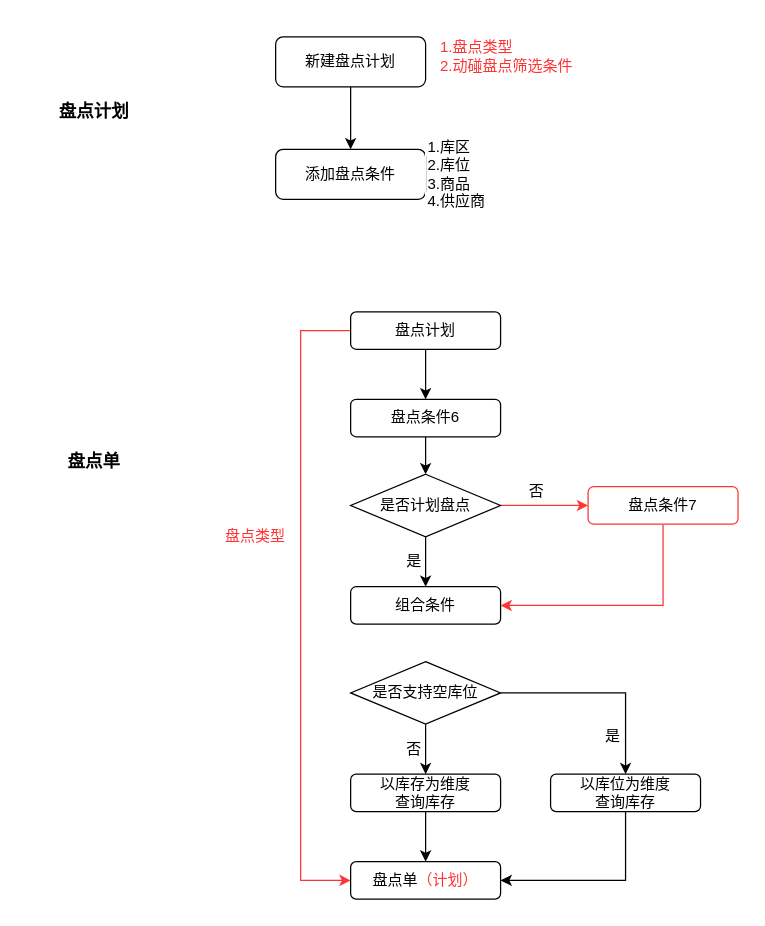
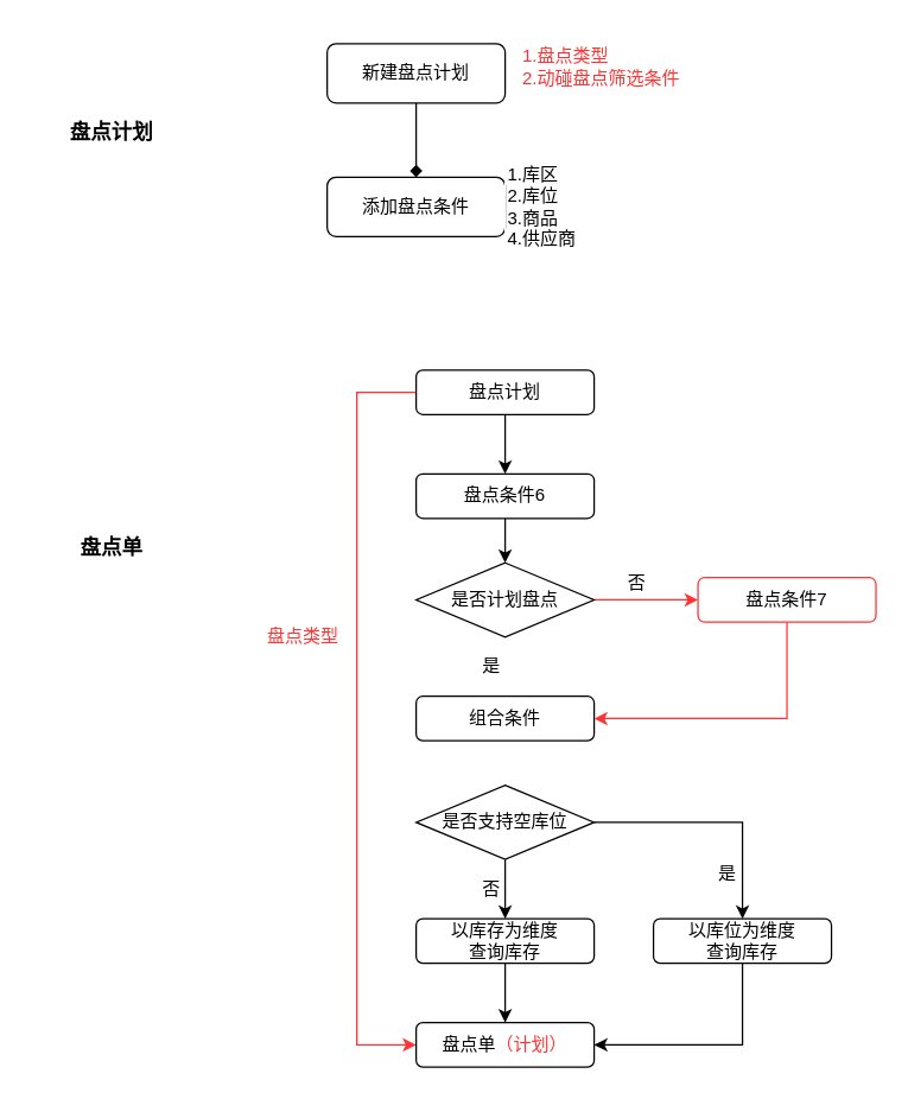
  <mxCell id="0" />
  <mxCell id="1" parent="0" />
- <mxCell id="2" style="edgeStyle=orthogonalEdgeStyle;rounded=0;orthogonalLoop=1;jettySize=auto;html=1;exitX=0.5;exitY=1;exitDx=0;exitDy=0;entryX=0.5;entryY=0;entryDx=0;entryDy=0;" edge="1" parent="1" source="3" target="4"><mxGeometry relative="1" as="geometry" /></mxCell>
+ <mxCell id="2" style="edgeStyle=orthogonalEdgeStyle;rounded=0;orthogonalLoop=1;jettySize=auto;html=1;exitX=0.5;exitY=1;exitDx=0;exitDy=0;entryX=0.5;entryY=0;entryDx=0;entryDy=0;endArrow=diamond;" edge="1" parent="1" source="3" target="4"><mxGeometry relative="1" as="geometry" /></mxCell>
  <mxCell id="3" value="新建盘点计划" style="rounded=1;whiteSpace=wrap;html=1;fontSize=12;glass=0;strokeWidth=1;shadow=0;" parent="1" vertex="1"><mxGeometry x="220" y="29" width="120" height="40" as="geometry" /></mxCell>
  <mxCell id="4" value="添加盘点条件" style="rounded=1;whiteSpace=wrap;html=1;fontSize=12;glass=0;strokeWidth=1;shadow=0;" parent="1" vertex="1"><mxGeometry x="220" y="119" width="120" height="40" as="geometry" /></mxCell>
  <mxCell id="5" value="&lt;b&gt;&lt;font style=&quot;font-size: 14px&quot;&gt;盘点计划&lt;/font&gt;&lt;/b&gt;" style="text;html=1;strokeColor=none;fillColor=none;align=center;verticalAlign=middle;whiteSpace=wrap;rounded=0;" vertex="1" parent="1"><mxGeometry x="20" y="79" width="110" height="20" as="geometry" /></mxCell>
  <mxCell id="6" value="&lt;font color=&quot;#ff3333&quot;&gt;1.盘点类型&lt;br&gt;2.动碰盘点筛选条件&lt;br&gt;&lt;/font&gt;" style="text;html=1;strokeColor=#FFFFFF;fillColor=none;align=left;verticalAlign=middle;whiteSpace=wrap;rounded=0;" vertex="1" parent="1"><mxGeometry x="350" y="20" width="200" height="50" as="geometry" /></mxCell>
  <mxCell id="7" value="&lt;b&gt;&lt;font style=&quot;font-size: 14px&quot;&gt;盘点单&lt;/font&gt;&lt;/b&gt;" style="text;html=1;strokeColor=none;fillColor=none;align=center;verticalAlign=middle;whiteSpace=wrap;rounded=0;" vertex="1" parent="1"><mxGeometry x="20" y="359" width="110" height="20" as="geometry" /></mxCell>
  <mxCell id="8" value="1.库区&lt;br&gt;2.库位&lt;br&gt;3.商品&lt;br&gt;4.供应商" style="text;html=1;strokeColor=#FFFFFF;fillColor=none;align=left;verticalAlign=middle;whiteSpace=wrap;rounded=0;shadow=0;" vertex="1" parent="1"><mxGeometry x="340" y="109" width="110" height="60" as="geometry" /></mxCell>
  <mxCell id="9" style="edgeStyle=orthogonalEdgeStyle;rounded=0;orthogonalLoop=1;jettySize=auto;html=1;entryX=0;entryY=0.5;entryDx=0;entryDy=0;strokeColor=#FF3333;" edge="1" parent="1" source="11" target="24"><mxGeometry relative="1" as="geometry"><Array as="points"><mxPoint x="240" y="264" /><mxPoint x="240" y="704" /></Array></mxGeometry></mxCell>
  <mxCell id="10" style="edgeStyle=orthogonalEdgeStyle;rounded=0;orthogonalLoop=1;jettySize=auto;html=1;entryX=0.5;entryY=0;entryDx=0;entryDy=0;strokeColor=#000000;" edge="1" parent="1" source="11" target="13"><mxGeometry relative="1" as="geometry" /></mxCell>
  <mxCell id="11" value="盘点计划" style="rounded=1;whiteSpace=wrap;html=1;strokeColor=#000000;" vertex="1" parent="1"><mxGeometry x="280" y="249" width="120" height="30" as="geometry" /></mxCell>
  <mxCell id="12" style="edgeStyle=orthogonalEdgeStyle;rounded=0;orthogonalLoop=1;jettySize=auto;html=1;entryX=0.5;entryY=0;entryDx=0;entryDy=0;strokeColor=#000000;" edge="1" parent="1" source="13" target="30"><mxGeometry relative="1" as="geometry" /></mxCell>
  <mxCell id="13" value="盘点条件6" style="rounded=1;whiteSpace=wrap;html=1;strokeColor=#000000;" vertex="1" parent="1"><mxGeometry x="280" y="319" width="120" height="30" as="geometry" /></mxCell>
  <mxCell id="14" value="组合条件" style="rounded=1;whiteSpace=wrap;html=1;strokeColor=#000000;" vertex="1" parent="1"><mxGeometry x="280" y="469" width="120" height="30" as="geometry" /></mxCell>
  <mxCell id="15" style="edgeStyle=orthogonalEdgeStyle;rounded=0;orthogonalLoop=1;jettySize=auto;html=1;exitX=1;exitY=0.5;exitDx=0;exitDy=0;entryX=0.5;entryY=0;entryDx=0;entryDy=0;strokeColor=#000000;" edge="1" parent="1" source="17" target="21"><mxGeometry relative="1" as="geometry" /></mxCell>
  <mxCell id="16" style="edgeStyle=orthogonalEdgeStyle;rounded=0;orthogonalLoop=1;jettySize=auto;html=1;exitX=0.5;exitY=1;exitDx=0;exitDy=0;entryX=0.5;entryY=0;entryDx=0;entryDy=0;strokeColor=#000000;" edge="1" parent="1" source="17" target="19"><mxGeometry relative="1" as="geometry" /></mxCell>
  <mxCell id="17" value="是否支持空库位" style="rhombus;whiteSpace=wrap;html=1;strokeColor=#000000;" vertex="1" parent="1"><mxGeometry x="280" y="529" width="120" height="50" as="geometry" /></mxCell>
  <mxCell id="18" style="edgeStyle=none;rounded=0;orthogonalLoop=1;jettySize=auto;html=1;exitX=0.5;exitY=1;exitDx=0;exitDy=0;entryX=0.5;entryY=0;entryDx=0;entryDy=0;strokeColor=#000000;" edge="1" parent="1" source="19" target="24"><mxGeometry relative="1" as="geometry" /></mxCell>
  <mxCell id="19" value="以库存为维度&lt;br&gt;查询库存" style="rounded=1;whiteSpace=wrap;html=1;strokeColor=#000000;" vertex="1" parent="1"><mxGeometry x="280" y="619" width="120" height="30" as="geometry" /></mxCell>
  <mxCell id="20" style="edgeStyle=orthogonalEdgeStyle;rounded=0;orthogonalLoop=1;jettySize=auto;html=1;entryX=1;entryY=0.5;entryDx=0;entryDy=0;strokeColor=#000000;" edge="1" parent="1" source="21" target="24"><mxGeometry relative="1" as="geometry"><Array as="points"><mxPoint x="500" y="704" /></Array></mxGeometry></mxCell>
  <mxCell id="21" value="以库位为维度&lt;br&gt;查询库存" style="rounded=1;whiteSpace=wrap;html=1;strokeColor=#000000;" vertex="1" parent="1"><mxGeometry x="440" y="619" width="120" height="30" as="geometry" /></mxCell>
  <mxCell id="22" value="是&lt;br&gt;" style="text;html=1;strokeColor=none;fillColor=none;align=center;verticalAlign=middle;whiteSpace=wrap;rounded=0;shadow=0;" vertex="1" parent="1"><mxGeometry x="470" y="579" width="40" height="20" as="geometry" /></mxCell>
  <mxCell id="23" value="否" style="text;html=1;strokeColor=none;fillColor=none;align=center;verticalAlign=middle;whiteSpace=wrap;rounded=0;shadow=0;" vertex="1" parent="1"><mxGeometry x="311" y="589" width="40" height="20" as="geometry" /></mxCell>
  <mxCell id="24" value="盘点单&lt;font color=&quot;#ff3333&quot;&gt;（计划）&lt;/font&gt;" style="rounded=1;whiteSpace=wrap;html=1;strokeColor=#000000;" vertex="1" parent="1"><mxGeometry x="280" y="689" width="120" height="30" as="geometry" /></mxCell>
  <mxCell id="25" value="&lt;font color=&quot;#ff3333&quot;&gt;盘点类型&lt;/font&gt;" style="text;html=1;strokeColor=#FFFFFF;fillColor=none;align=left;verticalAlign=middle;whiteSpace=wrap;rounded=0;" vertex="1" parent="1"><mxGeometry x="178" y="399" width="60" height="60" as="geometry" /></mxCell>
  <mxCell id="26" style="edgeStyle=orthogonalEdgeStyle;rounded=0;orthogonalLoop=1;jettySize=auto;html=1;entryX=1;entryY=0.5;entryDx=0;entryDy=0;strokeColor=#FF3333;" edge="1" parent="1" source="27" target="14"><mxGeometry relative="1" as="geometry"><Array as="points"><mxPoint x="530" y="484" /></Array></mxGeometry></mxCell>
  <mxCell id="27" value="盘点条件7" style="rounded=1;whiteSpace=wrap;html=1;strokeColor=#FF3333;" vertex="1" parent="1"><mxGeometry x="470" y="389" width="120" height="30" as="geometry" /></mxCell>
- <mxCell id="28" style="edgeStyle=orthogonalEdgeStyle;rounded=0;orthogonalLoop=1;jettySize=auto;html=1;entryX=0.5;entryY=0;entryDx=0;entryDy=0;strokeColor=#000000;" edge="1" parent="1" source="30" target="14"><mxGeometry relative="1" as="geometry" /></mxCell>
  <mxCell id="29" style="edgeStyle=orthogonalEdgeStyle;rounded=0;orthogonalLoop=1;jettySize=auto;html=1;entryX=0;entryY=0.5;entryDx=0;entryDy=0;strokeColor=#FF3333;" edge="1" parent="1" source="30" target="27"><mxGeometry relative="1" as="geometry" /></mxCell>
  <mxCell id="30" value="是否计划盘点" style="rhombus;whiteSpace=wrap;html=1;strokeColor=#000000;" vertex="1" parent="1"><mxGeometry x="280" y="379" width="120" height="50" as="geometry" /></mxCell>
  <mxCell id="31" value="是" style="text;html=1;strokeColor=none;fillColor=none;align=center;verticalAlign=middle;whiteSpace=wrap;rounded=0;shadow=0;" vertex="1" parent="1"><mxGeometry x="311" y="439" width="40" height="20" as="geometry" /></mxCell>
  <mxCell id="32" value="否" style="text;html=1;strokeColor=none;fillColor=none;align=center;verticalAlign=middle;whiteSpace=wrap;rounded=0;shadow=0;" vertex="1" parent="1"><mxGeometry x="409" y="383" width="40" height="20" as="geometry" /></mxCell>
